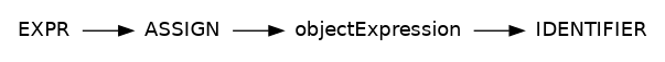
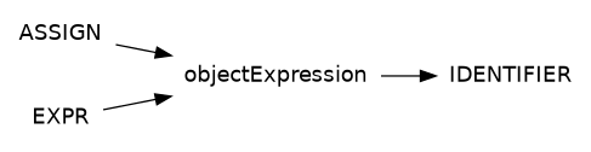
  digraph {
    fontname="DejaVu Sans"
    ordering=out
    rankdir=LR
    node [fontname="DejaVu Sans" shape=plaintext]
    edge [fontname="DejaVu Sans"]
    n1 [label=ASSIGN]
    objectExpression
    EXPR
    IDENTIFIER
    n1 -> objectExpression
    objectExpression -> IDENTIFIER
-   EXPR -> n1
+   EXPR -> objectExpression
  }
